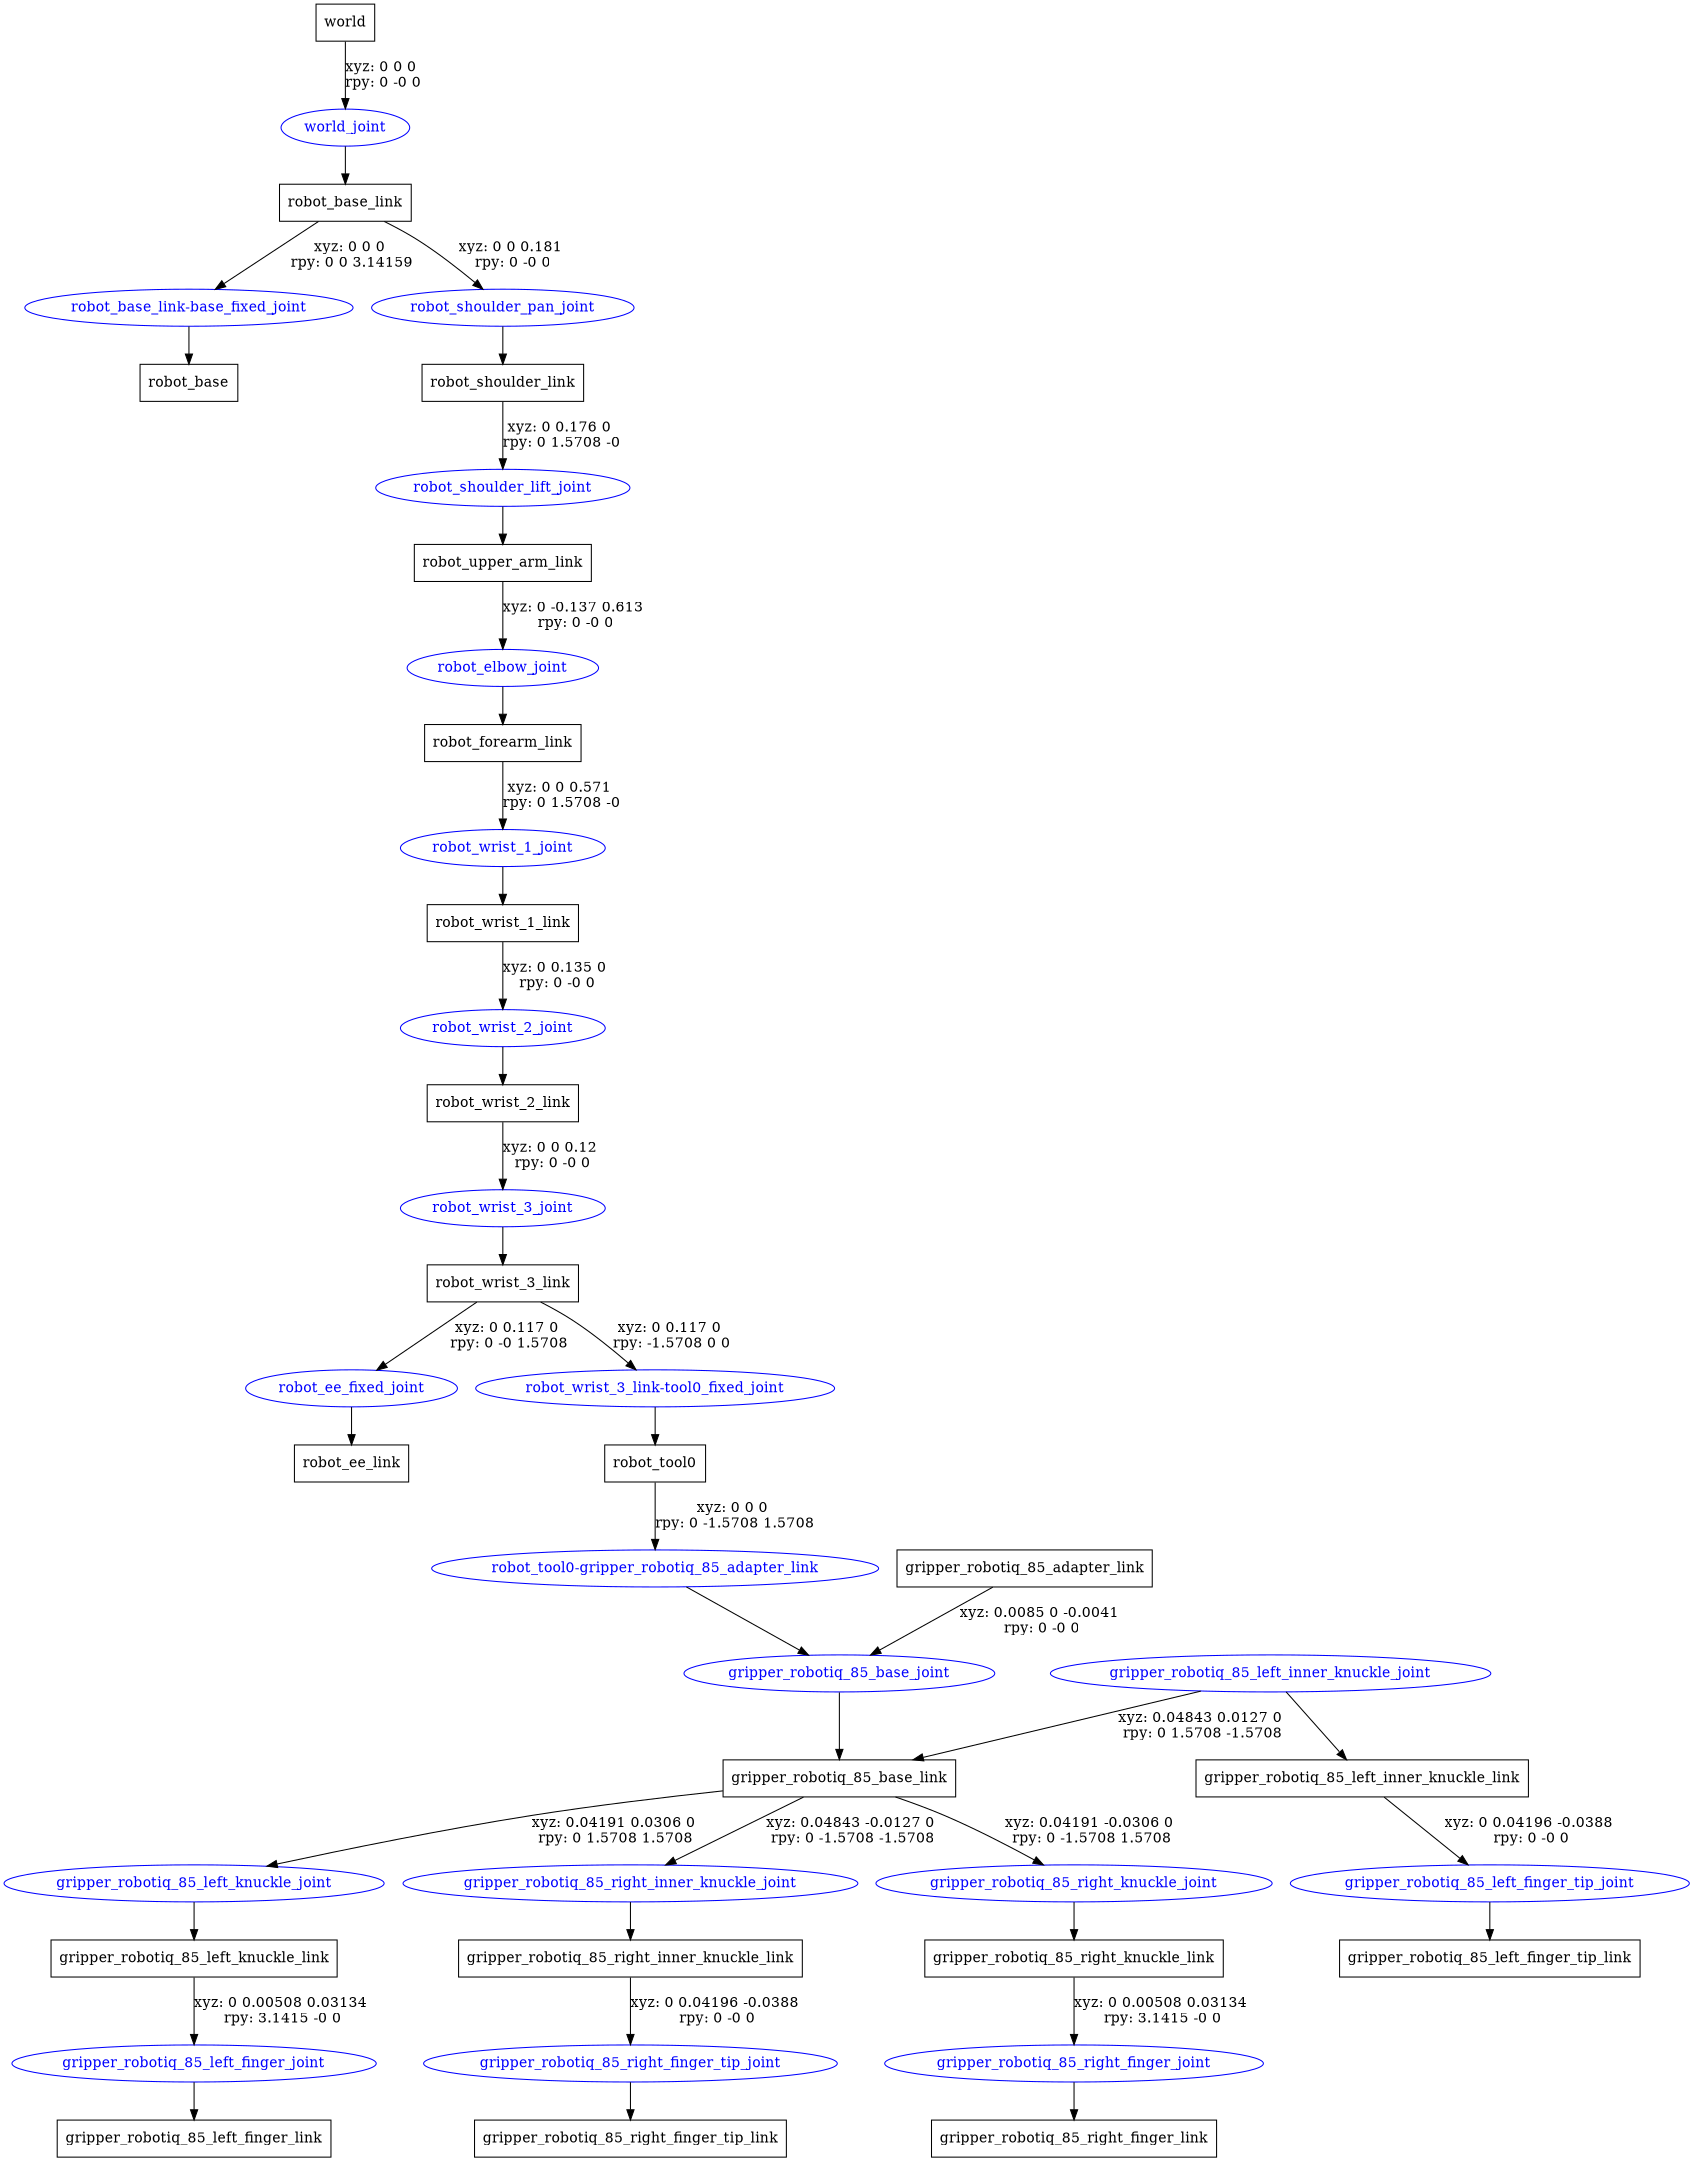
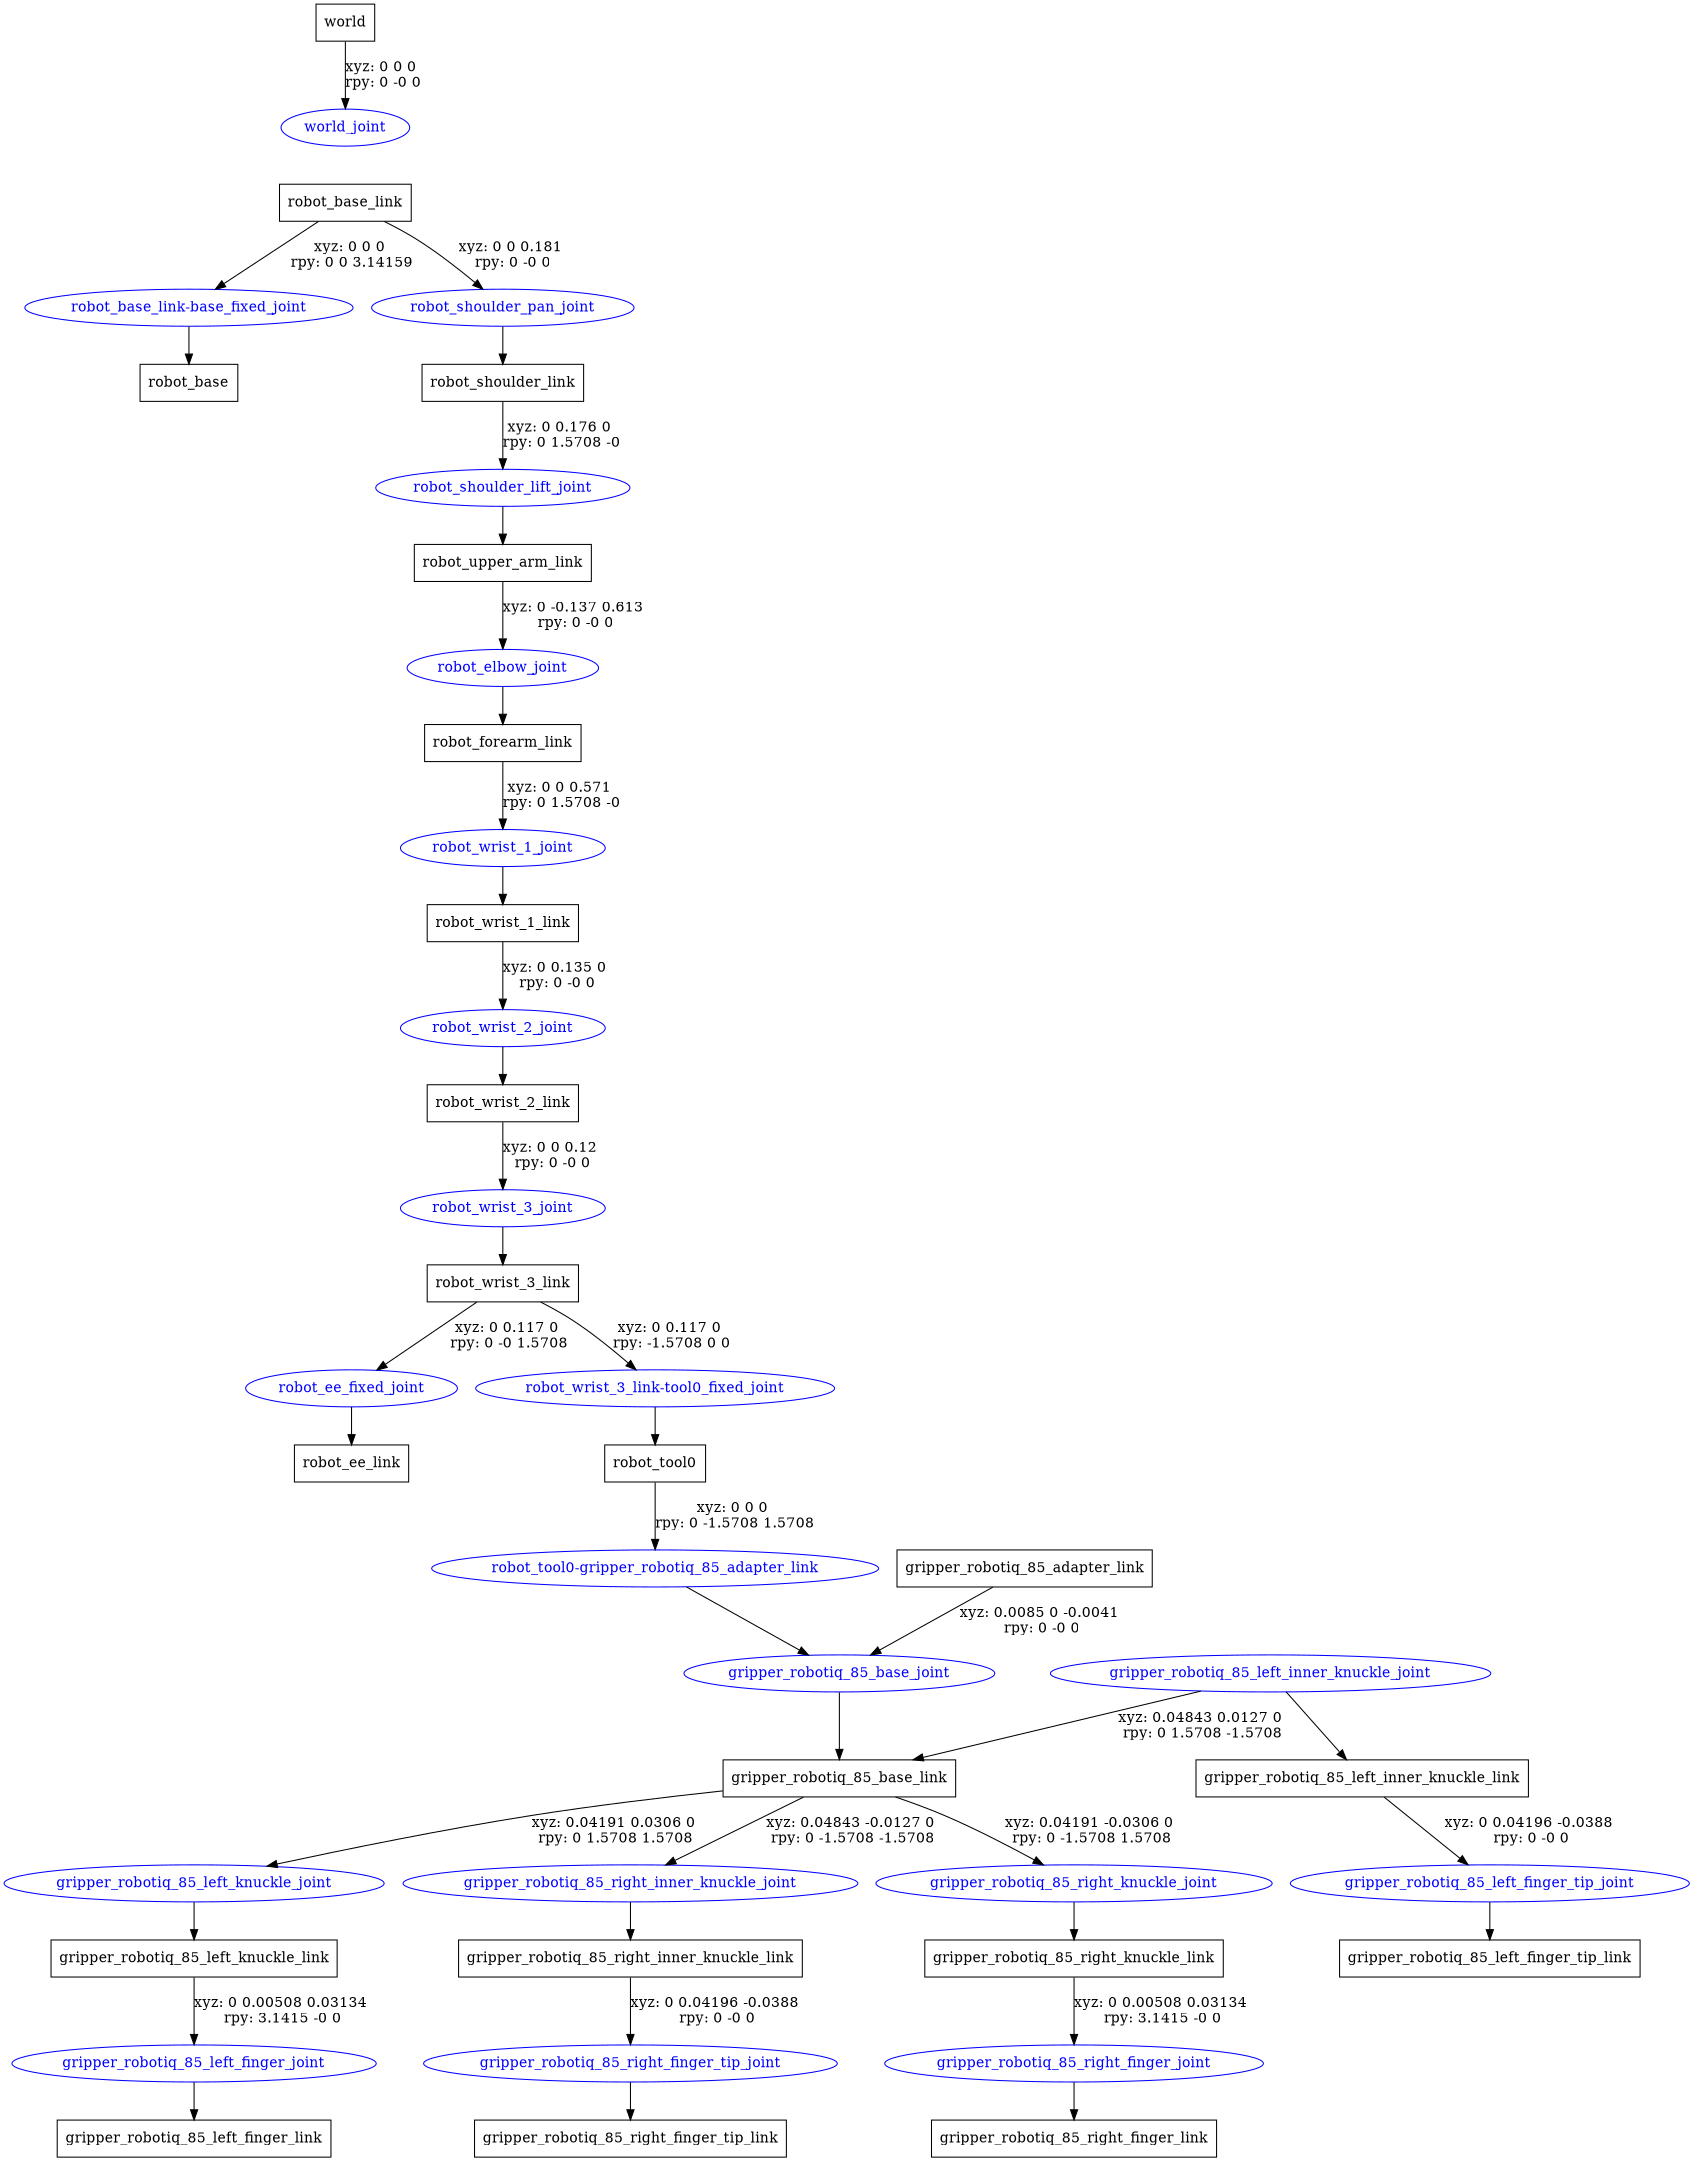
  digraph {
    node [shape=box]
    n1 [label=world]
    world_joint [color=blue fontcolor=blue shape=ellipse]
    n3 [label=robot_base_link]
    "robot_base_link-base_fixed_joint" [color=blue fontcolor=blue shape=ellipse]
    robot_shoulder_pan_joint [color=blue fontcolor=blue shape=ellipse]
    n6 [label=robot_base]
    n7 [label=robot_shoulder_link]
    robot_shoulder_lift_joint [color=blue fontcolor=blue shape=ellipse]
    n9 [label=robot_upper_arm_link]
    robot_elbow_joint [color=blue fontcolor=blue shape=ellipse]
    n11 [label=robot_forearm_link]
    robot_wrist_1_joint [color=blue fontcolor=blue shape=ellipse]
    n13 [label=robot_wrist_1_link]
    robot_wrist_2_joint [color=blue fontcolor=blue shape=ellipse]
    n15 [label=robot_wrist_2_link]
    robot_wrist_3_joint [color=blue fontcolor=blue shape=ellipse]
    n17 [label=robot_wrist_3_link]
    robot_ee_fixed_joint [color=blue fontcolor=blue shape=ellipse]
    "robot_wrist_3_link-tool0_fixed_joint" [color=blue fontcolor=blue shape=ellipse]
    n20 [label=robot_ee_link]
    n21 [label=robot_tool0]
    "robot_tool0-gripper_robotiq_85_adapter_link" [color=blue fontcolor=blue shape=ellipse]
    gripper_robotiq_85_base_joint [color=blue fontcolor=blue shape=ellipse]
    n24 [label=gripper_robotiq_85_adapter_link]
    n25 [label=gripper_robotiq_85_base_link]
    gripper_robotiq_85_left_knuckle_joint [color=blue fontcolor=blue shape=ellipse]
    gripper_robotiq_85_right_inner_knuckle_joint [color=blue fontcolor=blue shape=ellipse]
    gripper_robotiq_85_right_knuckle_joint [color=blue fontcolor=blue shape=ellipse]
    gripper_robotiq_85_left_inner_knuckle_joint [color=blue fontcolor=blue shape=ellipse]
    n30 [label=gripper_robotiq_85_left_inner_knuckle_link]
    n31 [label=gripper_robotiq_85_left_knuckle_link]
    n32 [label=gripper_robotiq_85_right_inner_knuckle_link]
    n33 [label=gripper_robotiq_85_right_knuckle_link]
    gripper_robotiq_85_left_finger_tip_joint [color=blue fontcolor=blue shape=ellipse]
    n35 [label=gripper_robotiq_85_left_finger_tip_link]
    gripper_robotiq_85_left_finger_joint [color=blue fontcolor=blue shape=ellipse]
    n37 [label=gripper_robotiq_85_left_finger_link]
    gripper_robotiq_85_right_finger_tip_joint [color=blue fontcolor=blue shape=ellipse]
    n39 [label=gripper_robotiq_85_right_finger_tip_link]
    gripper_robotiq_85_right_finger_joint [color=blue fontcolor=blue shape=ellipse]
    n41 [label=gripper_robotiq_85_right_finger_link]
    n1 -> world_joint [label="xyz: 0 0 0 \nrpy: 0 -0 0"]
-   world_joint -> n3
    n3 -> "robot_base_link-base_fixed_joint" [label="xyz: 0 0 0 \nrpy: 0 0 3.14159"]
    n3 -> robot_shoulder_pan_joint [label="xyz: 0 0 0.181 \nrpy: 0 -0 0"]
    "robot_base_link-base_fixed_joint" -> n6
    robot_shoulder_pan_joint -> n7
    n7 -> robot_shoulder_lift_joint [label="xyz: 0 0.176 0 \nrpy: 0 1.5708 -0"]
    robot_shoulder_lift_joint -> n9
    n9 -> robot_elbow_joint [label="xyz: 0 -0.137 0.613 \nrpy: 0 -0 0"]
    robot_elbow_joint -> n11
    n11 -> robot_wrist_1_joint [label="xyz: 0 0 0.571 \nrpy: 0 1.5708 -0"]
    robot_wrist_1_joint -> n13
    n13 -> robot_wrist_2_joint [label="xyz: 0 0.135 0 \nrpy: 0 -0 0"]
    robot_wrist_2_joint -> n15
    n15 -> robot_wrist_3_joint [label="xyz: 0 0 0.12 \nrpy: 0 -0 0"]
    robot_wrist_3_joint -> n17
    n17 -> robot_ee_fixed_joint [label="xyz: 0 0.117 0 \nrpy: 0 -0 1.5708"]
    n17 -> "robot_wrist_3_link-tool0_fixed_joint" [label="xyz: 0 0.117 0 \nrpy: -1.5708 0 0"]
    robot_ee_fixed_joint -> n20
    "robot_wrist_3_link-tool0_fixed_joint" -> n21
    n21 -> "robot_tool0-gripper_robotiq_85_adapter_link" [label="xyz: 0 0 0 \nrpy: 0 -1.5708 1.5708"]
    "robot_tool0-gripper_robotiq_85_adapter_link" -> gripper_robotiq_85_base_joint
    gripper_robotiq_85_base_joint -> n25
    n24 -> gripper_robotiq_85_base_joint [label="xyz: 0.0085 0 -0.0041 \nrpy: 0 -0 0"]
    n25 -> gripper_robotiq_85_left_knuckle_joint [label="xyz: 0.04191 0.0306 0 \nrpy: 0 1.5708 1.5708"]
    n25 -> gripper_robotiq_85_right_inner_knuckle_joint [label="xyz: 0.04843 -0.0127 0 \nrpy: 0 -1.5708 -1.5708"]
    n25 -> gripper_robotiq_85_right_knuckle_joint [label="xyz: 0.04191 -0.0306 0 \nrpy: 0 -1.5708 1.5708"]
    gripper_robotiq_85_left_knuckle_joint -> n31
    gripper_robotiq_85_right_inner_knuckle_joint -> n32
    gripper_robotiq_85_right_knuckle_joint -> n33
    gripper_robotiq_85_left_inner_knuckle_joint -> n25 [label="xyz: 0.04843 0.0127 0 \nrpy: 0 1.5708 -1.5708"]
    gripper_robotiq_85_left_inner_knuckle_joint -> n30
    n30 -> gripper_robotiq_85_left_finger_tip_joint [label="xyz: 0 0.04196 -0.0388 \nrpy: 0 -0 0"]
    n31 -> gripper_robotiq_85_left_finger_joint [label="xyz: 0 0.00508 0.03134 \nrpy: 3.1415 -0 0"]
    n32 -> gripper_robotiq_85_right_finger_tip_joint [label="xyz: 0 0.04196 -0.0388 \nrpy: 0 -0 0"]
    n33 -> gripper_robotiq_85_right_finger_joint [label="xyz: 0 0.00508 0.03134 \nrpy: 3.1415 -0 0"]
    gripper_robotiq_85_left_finger_tip_joint -> n35
    gripper_robotiq_85_left_finger_joint -> n37
    gripper_robotiq_85_right_finger_tip_joint -> n39
    gripper_robotiq_85_right_finger_joint -> n41
  }
